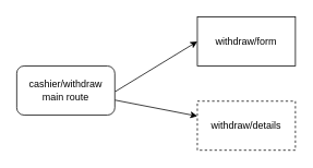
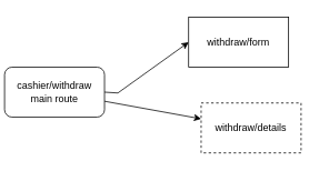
  <mxCell id="0" />
  <mxCell id="1" parent="0" />
  <mxCell id="2" style="rounded=0;orthogonalLoop=1;jettySize=auto;html=1;exitX=1;exitY=0.5;exitDx=0;exitDy=0;entryX=0;entryY=0.5;entryDx=0;entryDy=0;" edge="1" parent="1" source="4" target="5"><mxGeometry relative="1" as="geometry"><mxPoint x="236" y="110" as="targetPoint" /><Array as="points"><mxPoint x="141" y="111" /></Array></mxGeometry></mxCell>
  <mxCell id="3" style="edgeStyle=none;rounded=0;orthogonalLoop=1;jettySize=auto;html=1;" edge="1" parent="1" source="4" target="6"><mxGeometry relative="1" as="geometry" /></mxCell>
- <mxCell id="4" value="cashier/withdraw&lt;br&gt;main route" style="rounded=1;whiteSpace=wrap;html=1;" vertex="1" parent="1"><mxGeometry x="20" y="80" width="120" height="60" as="geometry" /></mxCell>
- <mxCell id="5" value="withdraw/form" style="rounded=0;whiteSpace=wrap;html=1;" vertex="1" parent="1"><mxGeometry x="241" y="20" width="120" height="60" as="geometry" /></mxCell>
+ <mxCell id="4" value="cashier/withdraw&lt;br&gt;main route" style="rounded=1;whiteSpace=wrap;html=1;" vertex="1" parent="1"><mxGeometry x="5" y="80" width="120" height="60" as="geometry" /></mxCell>
+ <mxCell id="5" value="withdraw/form" style="rounded=0;whiteSpace=wrap;html=1;" vertex="1" parent="1"><mxGeometry x="226" y="20" width="120" height="60" as="geometry" /></mxCell>
  <mxCell id="6" value="withdraw/details" style="rounded=0;whiteSpace=wrap;html=1;dashed=1;" vertex="1" parent="1"><mxGeometry x="241" y="123" width="120" height="60" as="geometry" /></mxCell>
